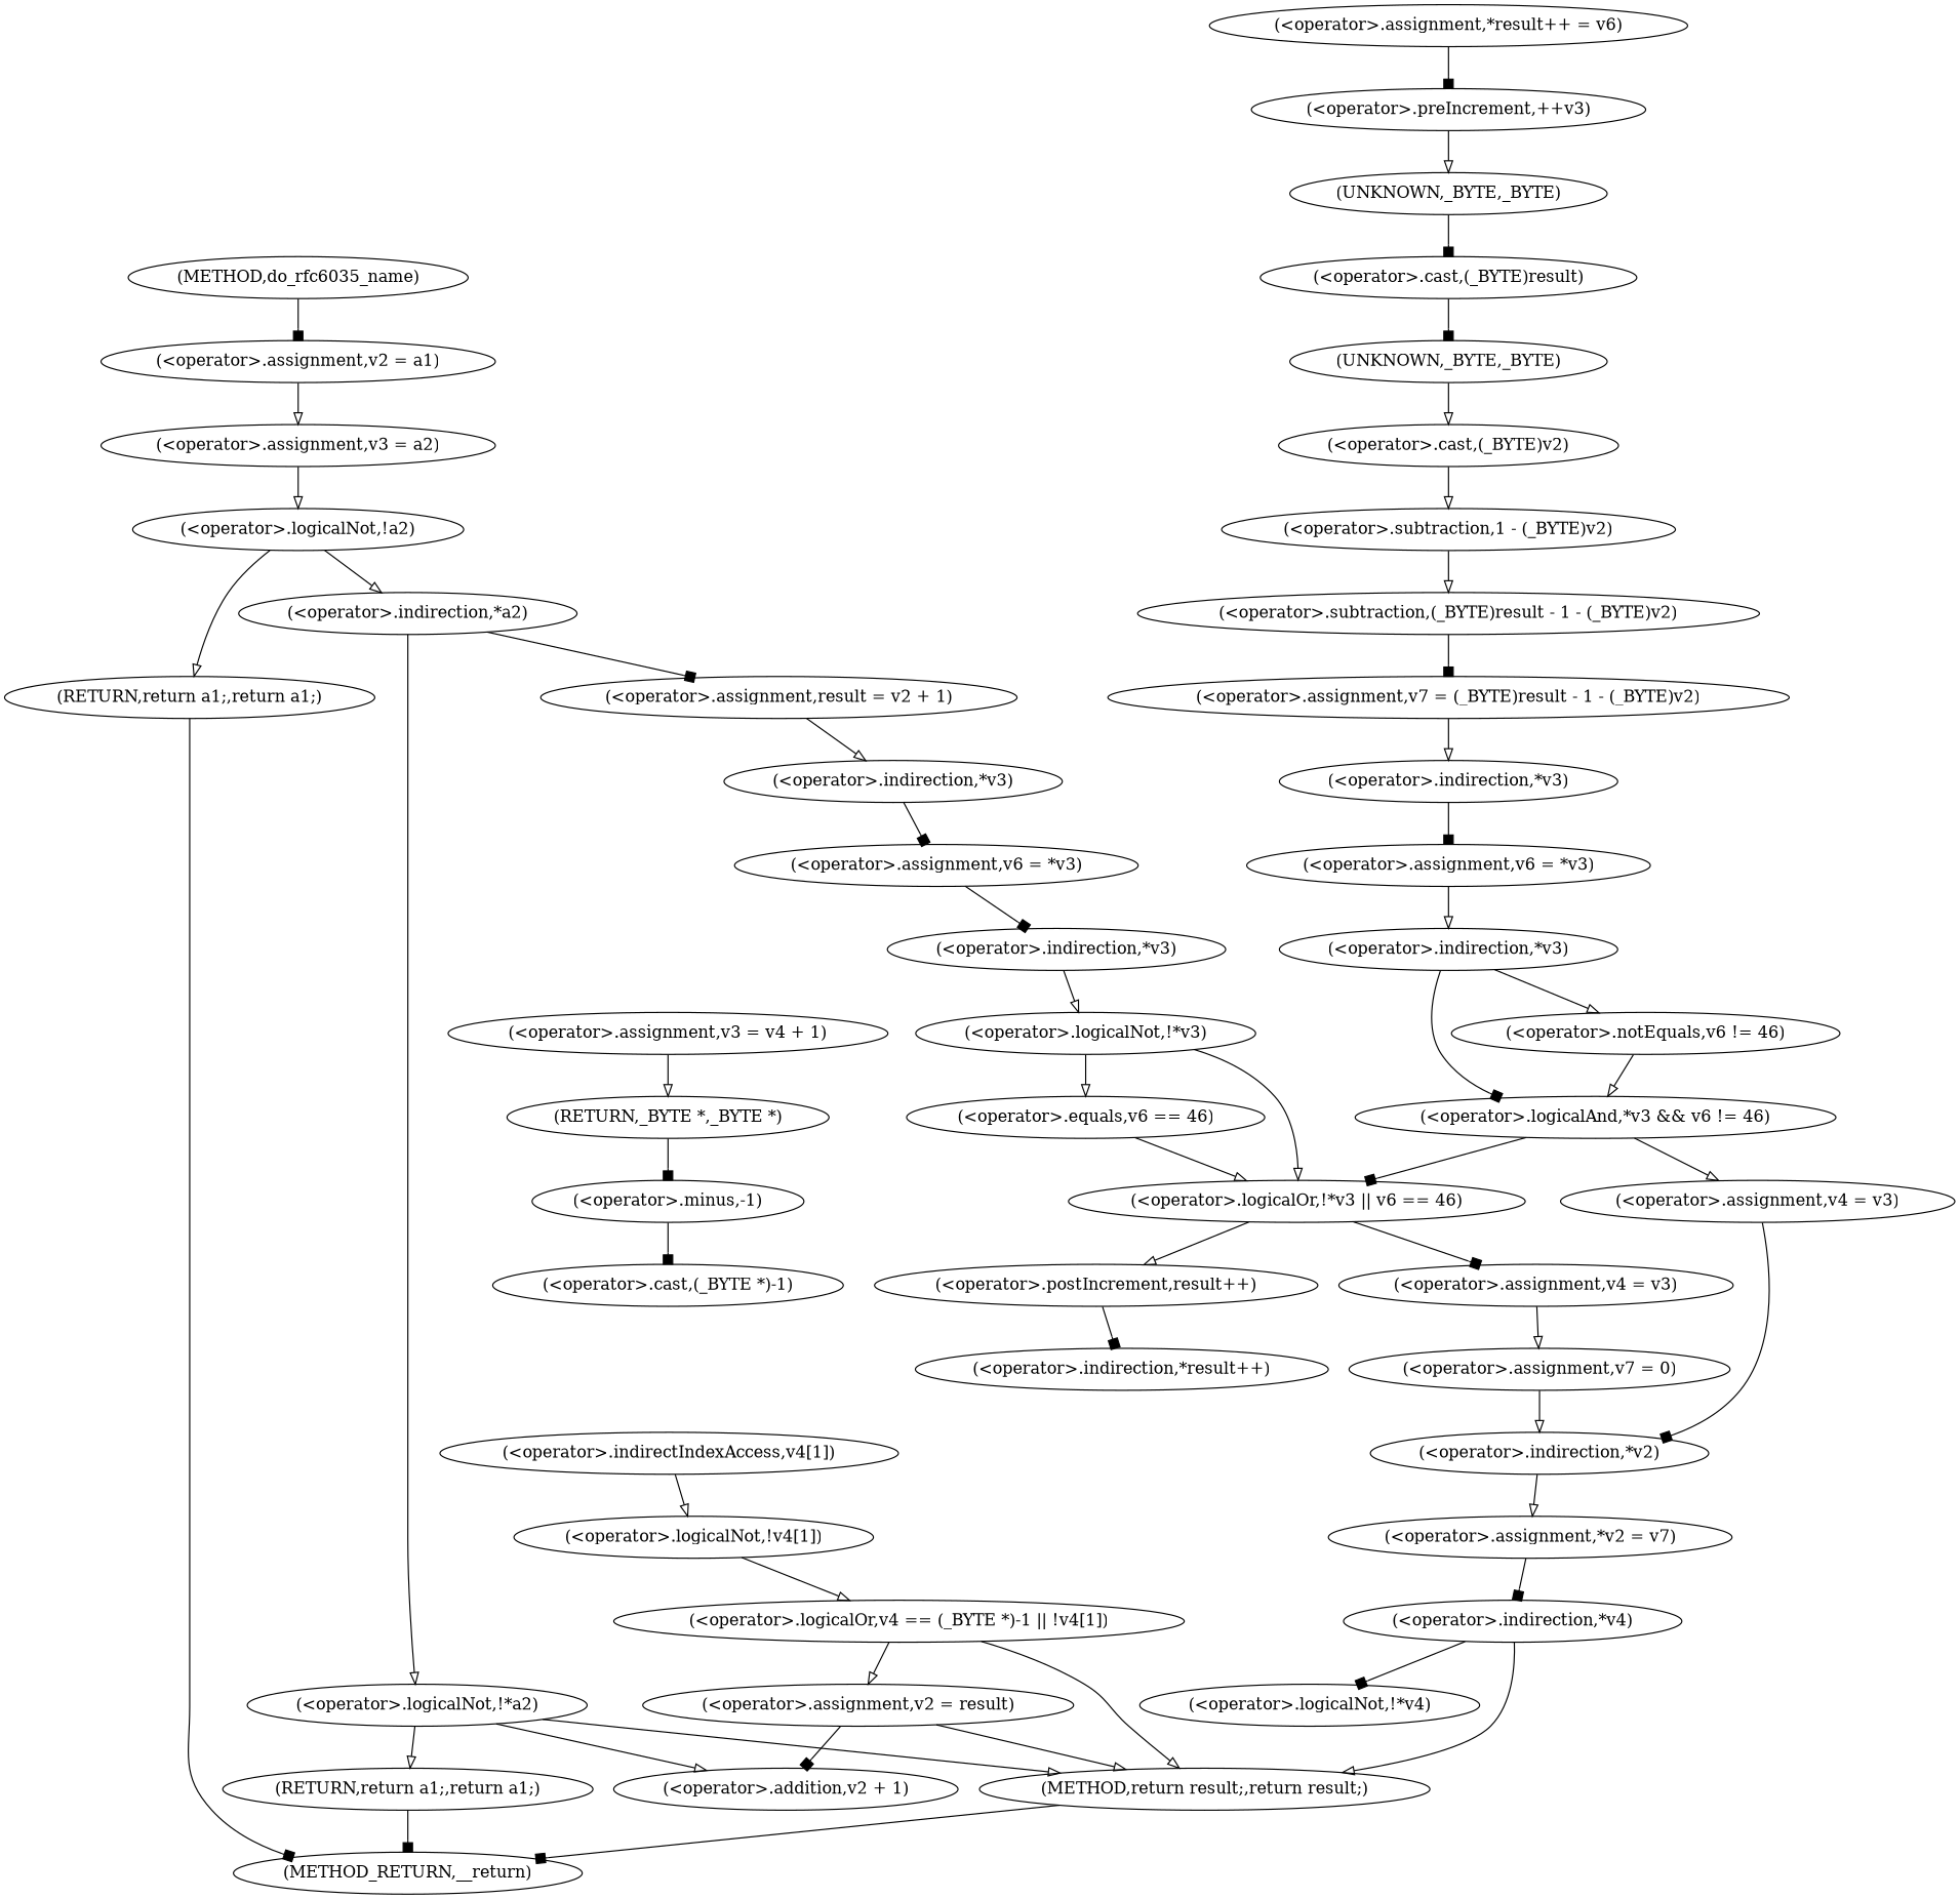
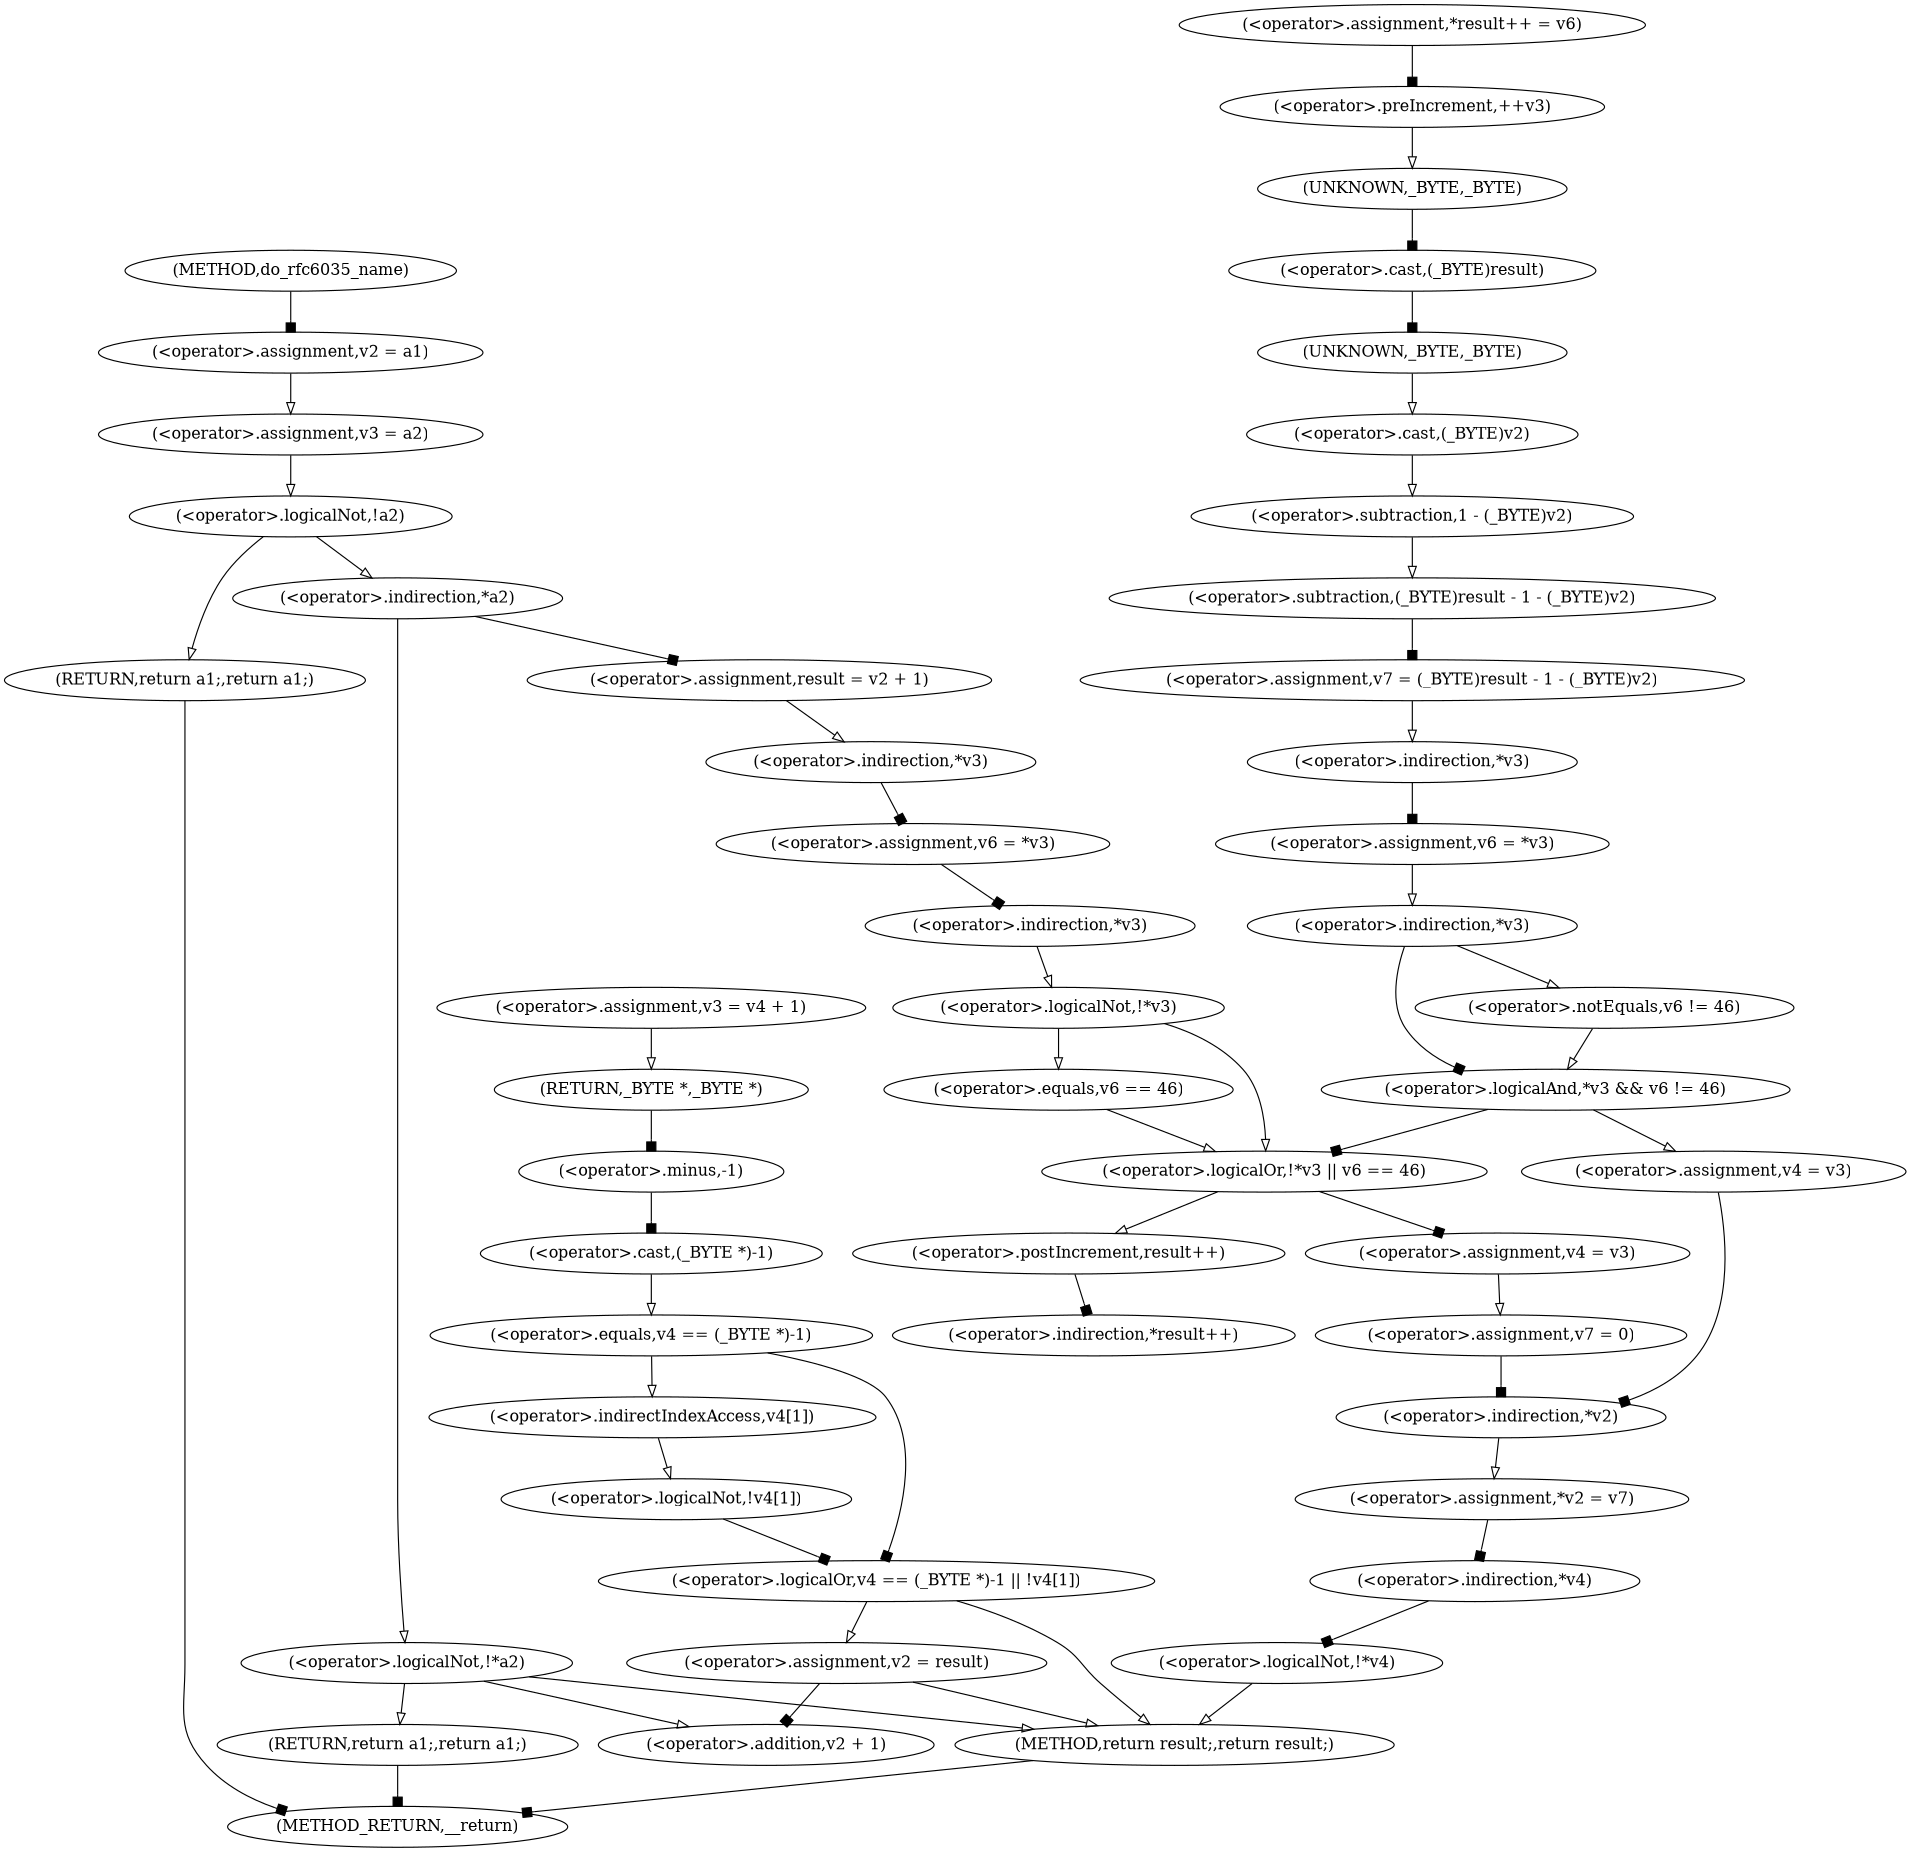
  digraph {
    edge [arrowhead=onormal]
    n1 [label="(<operator>.assignment,v2 = a1)"]
    n2 [label="(<operator>.assignment,v3 = a2)"]
    n3 [label="(<operator>.logicalNot,!a2)"]
    n4 [label="(RETURN,return a1;,return a1;)"]
    n5 [label="(<operator>.indirection,*a2)"]
    n6 [label="(METHOD_RETURN,__return)"]
    n7 [label="(<operator>.logicalNot,!*a2)"]
    n8 [label="(<operator>.assignment,result = v2 + 1)"]
    n9 [label="(RETURN,return a1;,return a1;)"]
    n10 [label="(<operator>.addition,v2 + 1)"]
    n11 [label="(METHOD,return result;,return result;)"]
    n12 [label="(<operator>.indirection,*v3)"]
    n13 [label="(<operator>.assignment,v6 = *v3)"]
    n14 [label="(<operator>.indirection,*v3)"]
    n15 [label="(<operator>.logicalNot,!*v3)"]
    n16 [label="(<operator>.logicalOr,!*v3 || v6 == 46)"]
    n17 [label="(<operator>.assignment,v4 = v3)"]
    n18 [label="(<operator>.postIncrement,result++)"]
    n19 [label="(<operator>.assignment,v7 = 0)"]
    n20 [label="(<operator>.indirection,*result++)"]
    n21 [label="(<operator>.equals,v6 == 46)"]
    n22 [label="(<operator>.indirection,*v2)"]
    n23 [label="(<operator>.assignment,*v2 = v7)"]
    n24 [label="(<operator>.assignment,*result++ = v6)"]
    n25 [label="(<operator>.preIncrement,++v3)"]
    n26 [label="(UNKNOWN,_BYTE,_BYTE)"]
    n27 [label="(<operator>.cast,(_BYTE)result)"]
    n28 [label="(<operator>.assignment,v7 = (_BYTE)result - 1 - (_BYTE)v2)"]
    n29 [label="(<operator>.indirection,*v3)"]
    n30 [label="(<operator>.assignment,v6 = *v3)"]
    n31 [label="(<operator>.subtraction,(_BYTE)result - 1 - (_BYTE)v2)"]
    n32 [label="(UNKNOWN,_BYTE,_BYTE)"]
    n33 [label="(<operator>.cast,(_BYTE)v2)"]
    n34 [label="(<operator>.subtraction,1 - (_BYTE)v2)"]
    n35 [label="(<operator>.indirection,*v3)"]
    n36 [label="(<operator>.logicalAnd,*v3 && v6 != 46)"]
    n37 [label="(<operator>.notEquals,v6 != 46)"]
    n38 [label="(<operator>.assignment,v4 = v3)"]
    n39 [label="(<operator>.indirection,*v4)"]
    n40 [label="(<operator>.logicalNot,!*v4)"]
    n41 [label="(<operator>.assignment,v3 = v4 + 1)"]
    n42 [label="(RETURN,_BYTE *,_BYTE *)"]
    n43 [label="(<operator>.minus,-1)"]
    n44 [label="(<operator>.logicalOr,v4 == (_BYTE *)-1 || !v4[1])"]
    n45 [label="(<operator>.assignment,v2 = result)"]
+   n46 [label="(<operator>.equals,v4 == (_BYTE *)-1)"]
    n47 [label="(<operator>.indirectIndexAccess,v4[1])"]
    n48 [label="(<operator>.logicalNot,!v4[1])"]
    n49 [label="(<operator>.cast,(_BYTE *)-1)"]
    n50 [label="(METHOD,do_rfc6035_name)"]
    n1 -> n2
    n2 -> n3
    n3 -> n4
    n3 -> n5
    n4 -> n6 [arrowhead=box]
    n5 -> n7
    n5 -> n8 [arrowhead=box]
    n7 -> n9
    n7 -> n10
    n7 -> n11
    n8 -> n12
    n9 -> n6 [arrowhead=box]
    n11 -> n6 [arrowhead=box]
    n12 -> n13 [arrowhead=box]
    n13 -> n14 [arrowhead=box]
    n14 -> n15
    n15 -> n16
    n15 -> n21
    n16 -> n17 [arrowhead=box]
    n16 -> n18
    n17 -> n19
    n18 -> n20 [arrowhead=box]
-   n19 -> n22
+   n19 -> n22 [arrowhead=box]
    n21 -> n16
    n22 -> n23
    n23 -> n39 [arrowhead=box]
    n24 -> n25 [arrowhead=box]
    n25 -> n26
    n26 -> n27 [arrowhead=box]
    n27 -> n32 [arrowhead=box]
    n28 -> n29
    n29 -> n30 [arrowhead=box]
    n30 -> n35
    n31 -> n28 [arrowhead=box]
    n32 -> n33
    n33 -> n34
    n34 -> n31
    n35 -> n36 [arrowhead=box]
    n35 -> n37
    n36 -> n16 [arrowhead=box]
    n36 -> n38
    n37 -> n36
    n38 -> n22 [arrowhead=box]
    n39 -> n40 [arrowhead=box]
-   n39 -> n11
+   n40 -> n11
    n41 -> n42
    n42 -> n43 [arrowhead=box]
    n43 -> n49 [arrowhead=box]
    n44 -> n11
    n44 -> n45
    n45 -> n10 [arrowhead=box]
    n45 -> n11
+   n46 -> n44 [arrowhead=box]
+   n46 -> n47
    n47 -> n48
-   n48 -> n44
+   n48 -> n44 [arrowhead=box]
+   n49 -> n46
    n50 -> n1 [arrowhead=box]
  }
